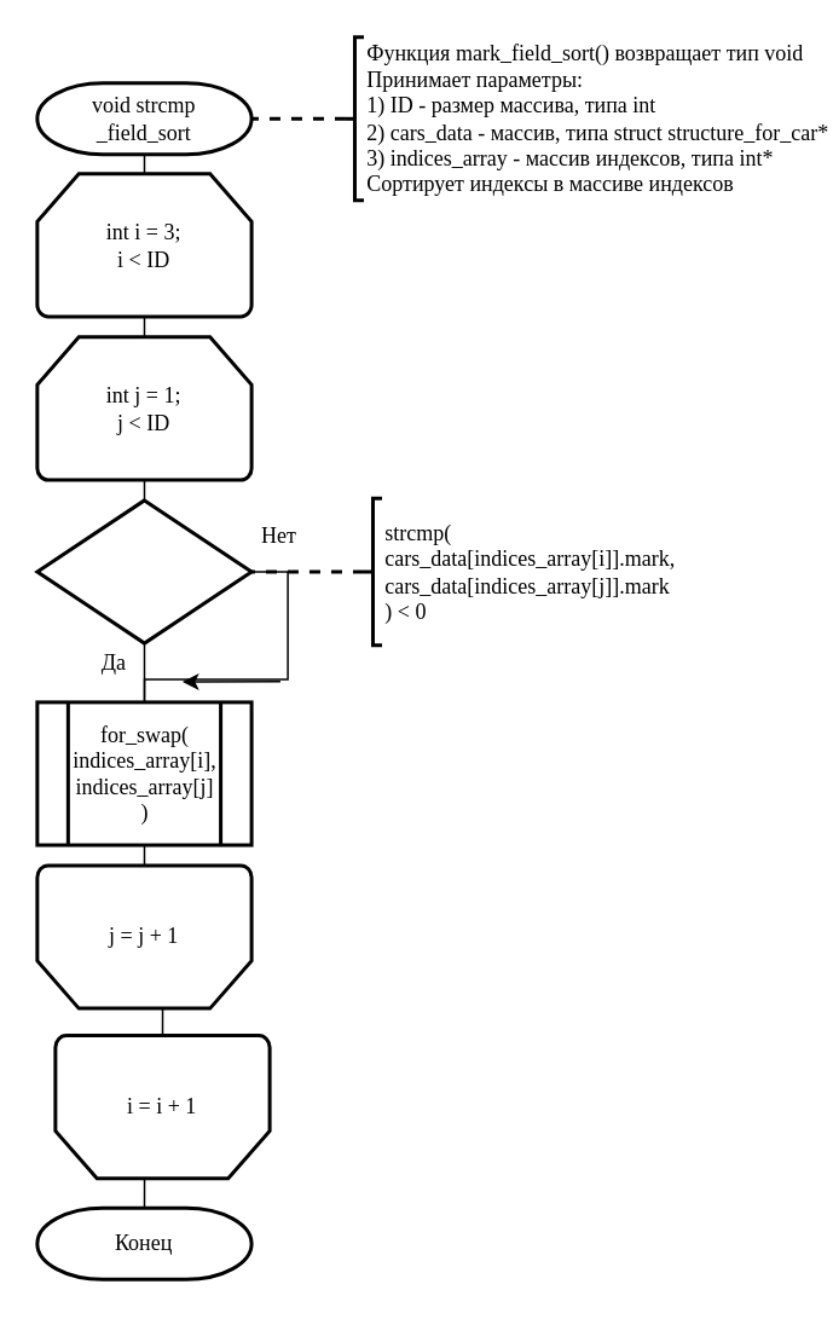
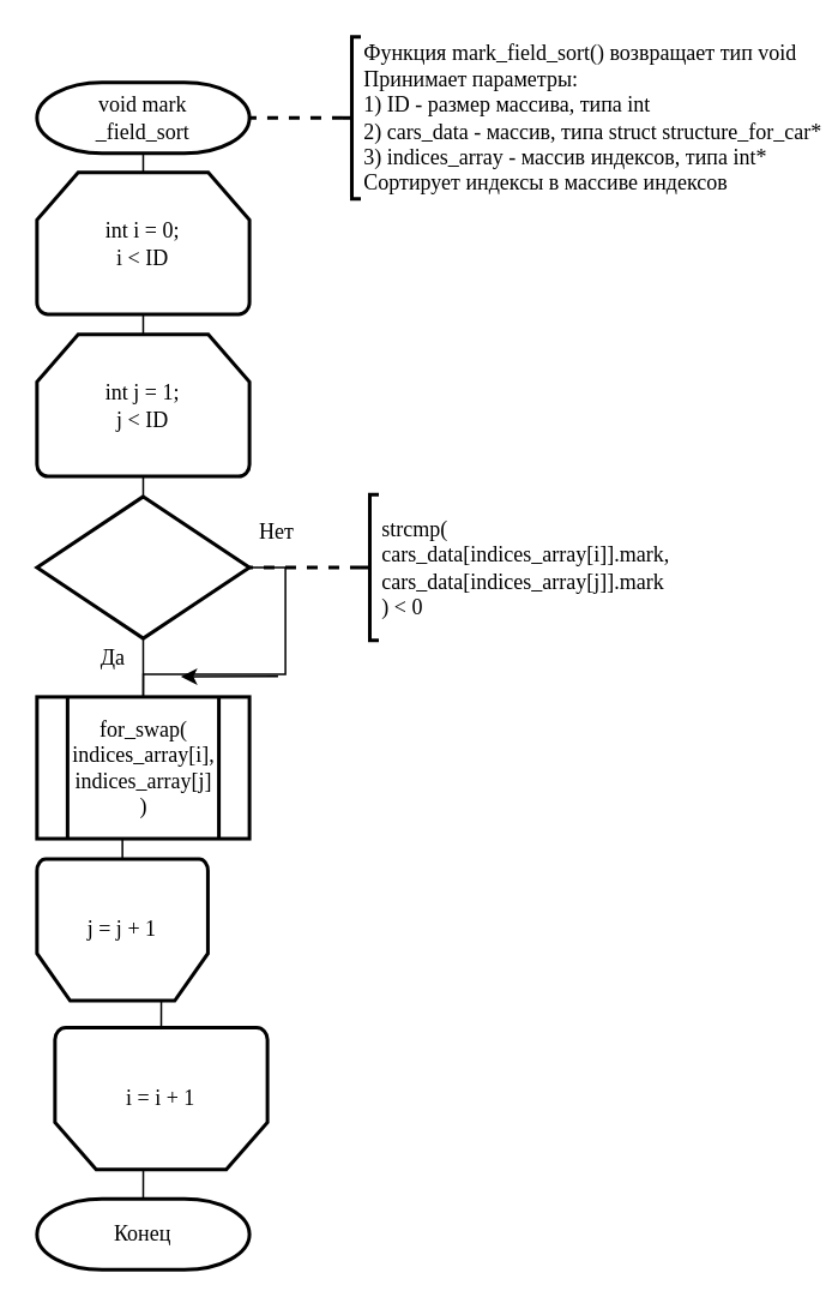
  <mxCell id="0" />
  <mxCell id="1" parent="0" />
  <mxCell id="2" style="edgeStyle=orthogonalEdgeStyle;rounded=0;orthogonalLoop=1;jettySize=auto;html=1;exitX=0.5;exitY=1;exitDx=0;exitDy=0;exitPerimeter=0;entryX=0.5;entryY=0;entryDx=0;entryDy=0;entryPerimeter=0;endArrow=none;endFill=0;strokeWidth=1;fontFamily=Times New Roman;" parent="1" source="3" target="5" edge="1"><mxGeometry relative="1" as="geometry" /></mxCell>
- <mxCell id="3" value="&lt;font face=&quot;Times New Roman&quot;&gt;void strcmp&lt;br&gt;_field_sort&lt;/font&gt;" style="strokeWidth=2;html=1;shape=mxgraph.flowchart.terminator;whiteSpace=wrap;" parent="1" vertex="1"><mxGeometry x="20" y="45.32" width="118.11" height="39.37" as="geometry" /></mxCell>
+ <mxCell id="3" value="&lt;font face=&quot;Times New Roman&quot;&gt;void mark&lt;br&gt;_field_sort&lt;/font&gt;" style="strokeWidth=2;html=1;shape=mxgraph.flowchart.terminator;whiteSpace=wrap;" parent="1" vertex="1"><mxGeometry x="20" y="45.32" width="118.11" height="39.37" as="geometry" /></mxCell>
  <mxCell id="4" style="edgeStyle=orthogonalEdgeStyle;rounded=0;orthogonalLoop=1;jettySize=auto;html=1;exitX=0.5;exitY=1;exitDx=0;exitDy=0;exitPerimeter=0;entryX=0.5;entryY=0;entryDx=0;entryDy=0;entryPerimeter=0;endArrow=none;endFill=0;strokeWidth=1;fontFamily=Times New Roman;" parent="1" source="5" target="7" edge="1"><mxGeometry relative="1" as="geometry" /></mxCell>
- <mxCell id="5" value="&lt;font face=&quot;Times New Roman&quot;&gt;int i = 3;&lt;br&gt;i &amp;lt; ID&lt;/font&gt;" style="strokeWidth=2;html=1;shape=mxgraph.flowchart.loop_limit;whiteSpace=wrap;" parent="1" vertex="1"><mxGeometry x="20" y="95.32" width="118.11" height="78.74" as="geometry" /></mxCell>
+ <mxCell id="5" value="&lt;font face=&quot;Times New Roman&quot;&gt;int i = 0;&lt;br&gt;i &amp;lt; ID&lt;/font&gt;" style="strokeWidth=2;html=1;shape=mxgraph.flowchart.loop_limit;whiteSpace=wrap;" parent="1" vertex="1"><mxGeometry x="20" y="95.32" width="118.11" height="78.74" as="geometry" /></mxCell>
  <mxCell id="6" style="edgeStyle=orthogonalEdgeStyle;rounded=0;orthogonalLoop=1;jettySize=auto;html=1;exitX=0.5;exitY=1;exitDx=0;exitDy=0;exitPerimeter=0;entryX=0.5;entryY=0;entryDx=0;entryDy=0;entryPerimeter=0;fontFamily=Times New Roman;endArrow=none;endFill=0;" parent="1" source="7" target="10" edge="1"><mxGeometry relative="1" as="geometry" /></mxCell>
  <mxCell id="7" value="int j = 1;&lt;br&gt;j &amp;lt; ID" style="strokeWidth=2;html=1;shape=mxgraph.flowchart.loop_limit;whiteSpace=wrap;fontFamily=Times New Roman;" parent="1" vertex="1"><mxGeometry x="20" y="185.32" width="118.11" height="78.74" as="geometry" /></mxCell>
  <mxCell id="8" style="edgeStyle=orthogonalEdgeStyle;rounded=0;orthogonalLoop=1;jettySize=auto;html=1;exitX=1;exitY=0.5;exitDx=0;exitDy=0;exitPerimeter=0;entryX=0.5;entryY=0;entryDx=0;entryDy=0;endArrow=none;endFill=0;fontFamily=Times New Roman;" parent="1" source="10" target="18" edge="1"><mxGeometry relative="1" as="geometry" /></mxCell>
  <mxCell id="9" style="edgeStyle=orthogonalEdgeStyle;rounded=0;orthogonalLoop=1;jettySize=auto;html=1;exitX=0.5;exitY=1;exitDx=0;exitDy=0;exitPerimeter=0;entryX=0.5;entryY=0;entryDx=0;entryDy=0;endArrow=none;endFill=0;fontFamily=Times New Roman;" parent="1" source="10" target="18" edge="1"><mxGeometry relative="1" as="geometry" /></mxCell>
  <mxCell id="10" value="" style="strokeWidth=2;html=1;shape=mxgraph.flowchart.decision;whiteSpace=wrap;" parent="1" vertex="1"><mxGeometry x="20" y="275.32" width="118.11" height="78.74" as="geometry" /></mxCell>
  <mxCell id="11" style="edgeStyle=orthogonalEdgeStyle;rounded=0;orthogonalLoop=1;jettySize=auto;html=1;exitX=0;exitY=0.5;exitDx=0;exitDy=0;exitPerimeter=0;entryX=1;entryY=0.5;entryDx=0;entryDy=0;entryPerimeter=0;endArrow=none;endFill=0;fontFamily=Times New Roman;dashed=1;strokeWidth=2;" parent="1" source="12" target="10" edge="1"><mxGeometry relative="1" as="geometry" /></mxCell>
  <mxCell id="12" value="&lt;span style=&quot;text-align: center&quot;&gt;strcmp(&lt;/span&gt;&lt;br style=&quot;text-align: center&quot;&gt;&lt;span style=&quot;text-align: center&quot;&gt;cars_data[indices_array[i]].mark,&lt;br&gt;cars_data[indices_array[j]].mark&lt;/span&gt;&lt;br style=&quot;text-align: center&quot;&gt;&lt;span style=&quot;text-align: center&quot;&gt;) &amp;lt; 0&lt;/span&gt;" style="strokeWidth=2;html=1;shape=mxgraph.flowchart.annotation_2;align=left;labelPosition=right;pointerEvents=1;fontFamily=Times New Roman;" parent="1" vertex="1"><mxGeometry x="200" y="274.19" width="10" height="81" as="geometry" /></mxCell>
  <mxCell id="13" style="edgeStyle=orthogonalEdgeStyle;rounded=0;orthogonalLoop=1;jettySize=auto;html=1;exitX=0.5;exitY=0;exitDx=0;exitDy=0;exitPerimeter=0;entryX=0.5;entryY=1;entryDx=0;entryDy=0;entryPerimeter=0;endArrow=none;endFill=0;fontFamily=Times New Roman;" parent="1" source="14" target="16" edge="1"><mxGeometry relative="1" as="geometry" /></mxCell>
- <mxCell id="14" value="&lt;font face=&quot;Times New Roman&quot;&gt;j = j + 1&lt;/font&gt;" style="strokeWidth=2;html=1;shape=mxgraph.flowchart.loop_limit;whiteSpace=wrap;flipV=1;" parent="1" vertex="1"><mxGeometry x="20" y="476.58" width="118.11" height="78.74" as="geometry" /></mxCell>
+ <mxCell id="14" value="&lt;font face=&quot;Times New Roman&quot;&gt;j = j + 1&lt;/font&gt;" style="strokeWidth=2;html=1;shape=mxgraph.flowchart.loop_limit;whiteSpace=wrap;flipV=1;" parent="1" vertex="1"><mxGeometry x="20" y="476.58" width="95" height="78.74" as="geometry" /></mxCell>
  <mxCell id="15" style="edgeStyle=orthogonalEdgeStyle;rounded=0;orthogonalLoop=1;jettySize=auto;html=1;exitX=0.5;exitY=0;exitDx=0;exitDy=0;exitPerimeter=0;entryX=0.5;entryY=0;entryDx=0;entryDy=0;entryPerimeter=0;endArrow=none;endFill=0;strokeWidth=1;fontFamily=Times New Roman;" parent="1" source="16" target="24" edge="1"><mxGeometry relative="1" as="geometry" /></mxCell>
  <mxCell id="16" value="i = i + 1" style="strokeWidth=2;html=1;shape=mxgraph.flowchart.loop_limit;whiteSpace=wrap;fontFamily=Times New Roman;flipV=1;" parent="1" vertex="1"><mxGeometry x="30" y="570.32" width="118.11" height="78.74" as="geometry" /></mxCell>
  <mxCell id="17" style="edgeStyle=orthogonalEdgeStyle;rounded=0;orthogonalLoop=1;jettySize=auto;html=1;exitX=0.5;exitY=1;exitDx=0;exitDy=0;entryX=0.5;entryY=1;entryDx=0;entryDy=0;entryPerimeter=0;endArrow=none;endFill=0;fontFamily=Times New Roman;" parent="1" source="18" target="14" edge="1"><mxGeometry relative="1" as="geometry" /></mxCell>
  <mxCell id="18" value="for_swap(&lt;br&gt;indices_array[i],&lt;br&gt;indices_array[j]&lt;br&gt;)" style="verticalLabelPosition=middle;verticalAlign=middle;html=1;shape=process;whiteSpace=wrap;rounded=0;size=0.14;arcSize=6;fontFamily=Times New Roman;strokeWidth=2;labelPosition=center;align=center;" parent="1" vertex="1"><mxGeometry x="20" y="386.58" width="118.11" height="78.74" as="geometry" /></mxCell>
  <mxCell id="19" value="Нет" style="text;html=1;align=center;verticalAlign=middle;resizable=0;points=[];autosize=1;fontFamily=Times New Roman;" parent="1" vertex="1"><mxGeometry x="138.11" y="285.32" width="30" height="20" as="geometry" /></mxCell>
  <mxCell id="20" value="Да" style="text;html=1;align=center;verticalAlign=middle;resizable=0;points=[];autosize=1;fontFamily=Times New Roman;" parent="1" vertex="1"><mxGeometry x="47" y="355.19" width="30" height="20" as="geometry" /></mxCell>
  <mxCell id="21" style="edgeStyle=orthogonalEdgeStyle;rounded=0;orthogonalLoop=1;jettySize=auto;html=1;exitX=0;exitY=0.5;exitDx=0;exitDy=0;exitPerimeter=0;entryX=1;entryY=0.5;entryDx=0;entryDy=0;entryPerimeter=0;dashed=1;endArrow=none;endFill=0;strokeWidth=2;fontFamily=Times New Roman;" parent="1" source="22" target="3" edge="1"><mxGeometry relative="1" as="geometry" /></mxCell>
  <mxCell id="22" value="Функция mark_field_sort() возвращает тип void&lt;br&gt;Принимает параметры:&lt;br&gt;1) ID - размер массива, типа int&lt;br&gt;2) cars_data - массив, типа struct structure_for_car*&lt;br&gt;3) indices_array - массив индексов, типа int*&lt;br&gt;Сортирует индексы в массиве индексов" style="strokeWidth=2;html=1;shape=mxgraph.flowchart.annotation_2;align=left;labelPosition=right;pointerEvents=1;rounded=0;fontFamily=Times New Roman;" parent="1" vertex="1"><mxGeometry x="190" y="20" width="10" height="90" as="geometry" /></mxCell>
  <mxCell id="23" value="" style="endArrow=classic;html=1;strokeWidth=1;fontFamily=Times New Roman;" parent="1" edge="1"><mxGeometry width="50" height="50" relative="1" as="geometry"><mxPoint x="154" y="375.19" as="sourcePoint" /><mxPoint x="100" y="375.32" as="targetPoint" /></mxGeometry></mxCell>
  <mxCell id="24" value="&lt;font face=&quot;Times New Roman&quot;&gt;Конец&lt;/font&gt;" style="strokeWidth=2;html=1;shape=mxgraph.flowchart.terminator;whiteSpace=wrap;" parent="1" vertex="1"><mxGeometry x="20" y="665.32" width="118.11" height="39.37" as="geometry" /></mxCell>
